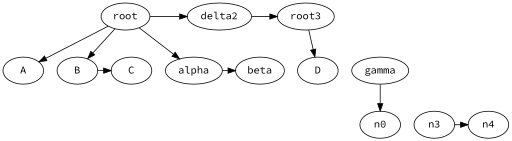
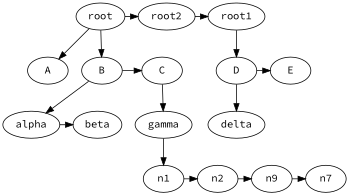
  digraph {
    fontname="Source Code Pro"
    rankdir=TB
    node [fontname="Source Code Pro"]
    edge [fontname="Source Code Pro"]
    root
-   root2 [label=delta2]
-   root3
+   root2
+   root3 [label=root1]
    A
    B
    C
    D
+   E
    alpha
    beta
    gamma
-   n1 [label=n0]
-   n3
-   n4
+   delta
+   n1
+   n2
+   n3 [label=n9]
+   n4 [label=n7]
    subgraph sub_1 {
      rank=same
      root
      root2
      root3
    }
    subgraph sub_2 {
      rank=same
      A
      B
      C
      D
+     E
    }
    subgraph sub_3 {
      rank=same
      alpha
      beta
      gamma
+     delta
    }
    subgraph sub_4 {
      rank=same
      n1
+     n2
      n3
      n4
    }
    root -> root2
    root -> A
    root -> B
    root2 -> root3
    root3 -> D
    B -> C
-   root -> alpha
+   B -> alpha
+   C -> gamma
+   D -> E
+   D -> delta
    alpha -> beta
    gamma -> n1
+   n1 -> n2
+   n2 -> n3
    n3 -> n4
  }
